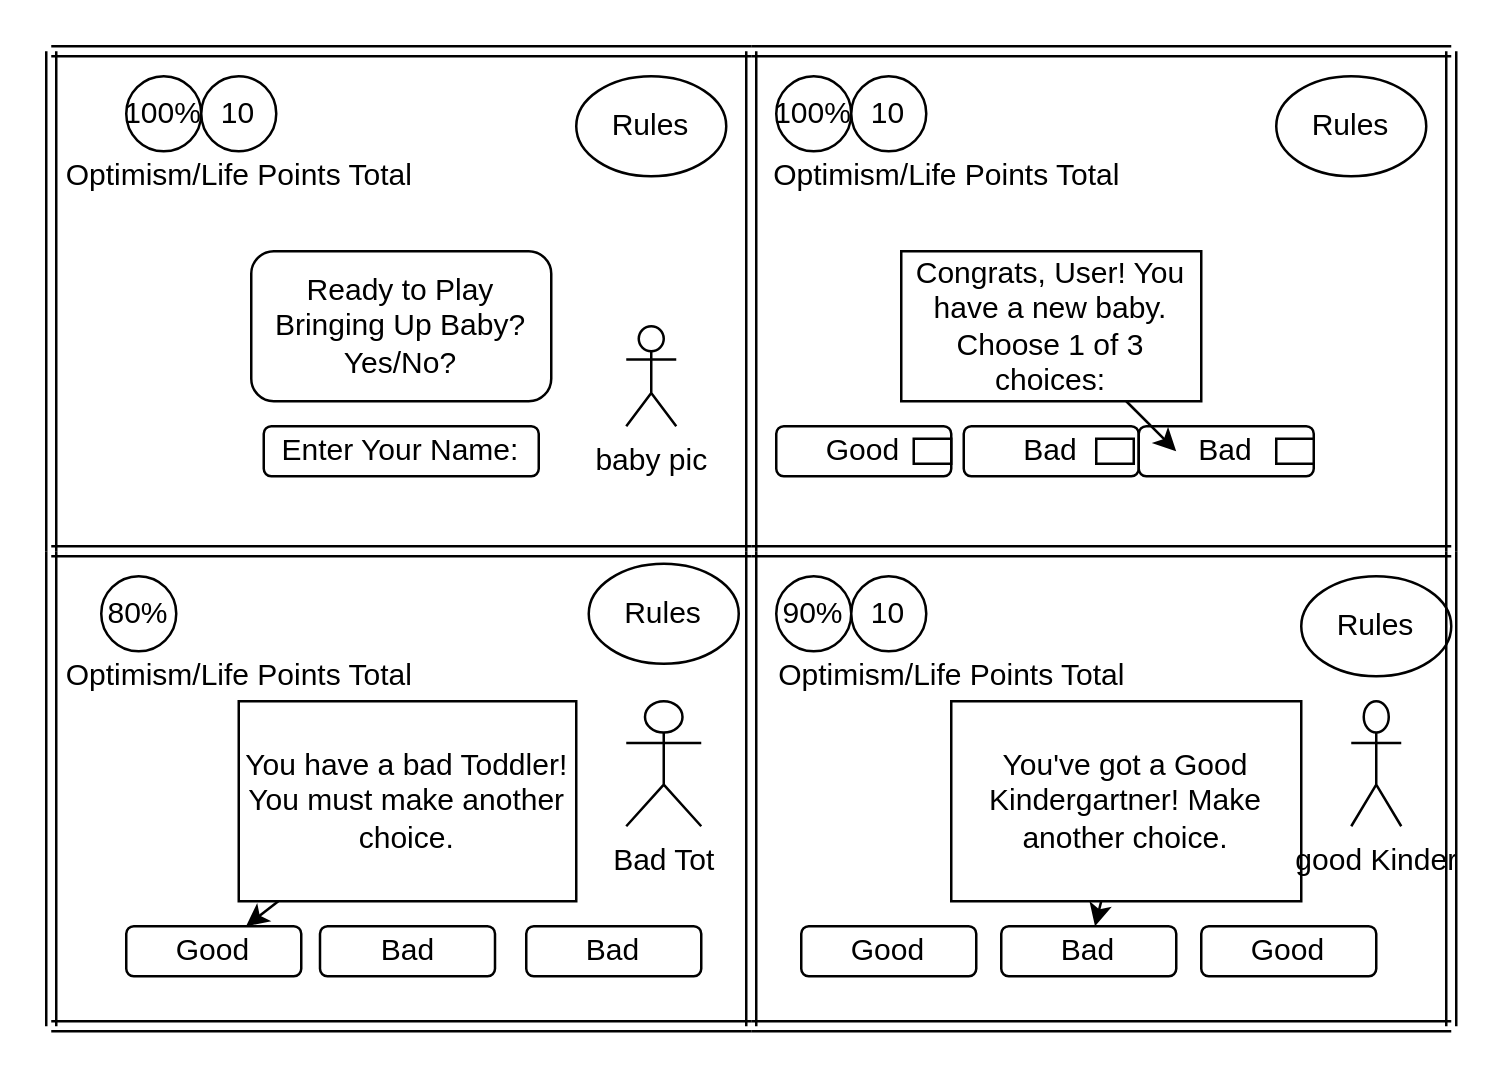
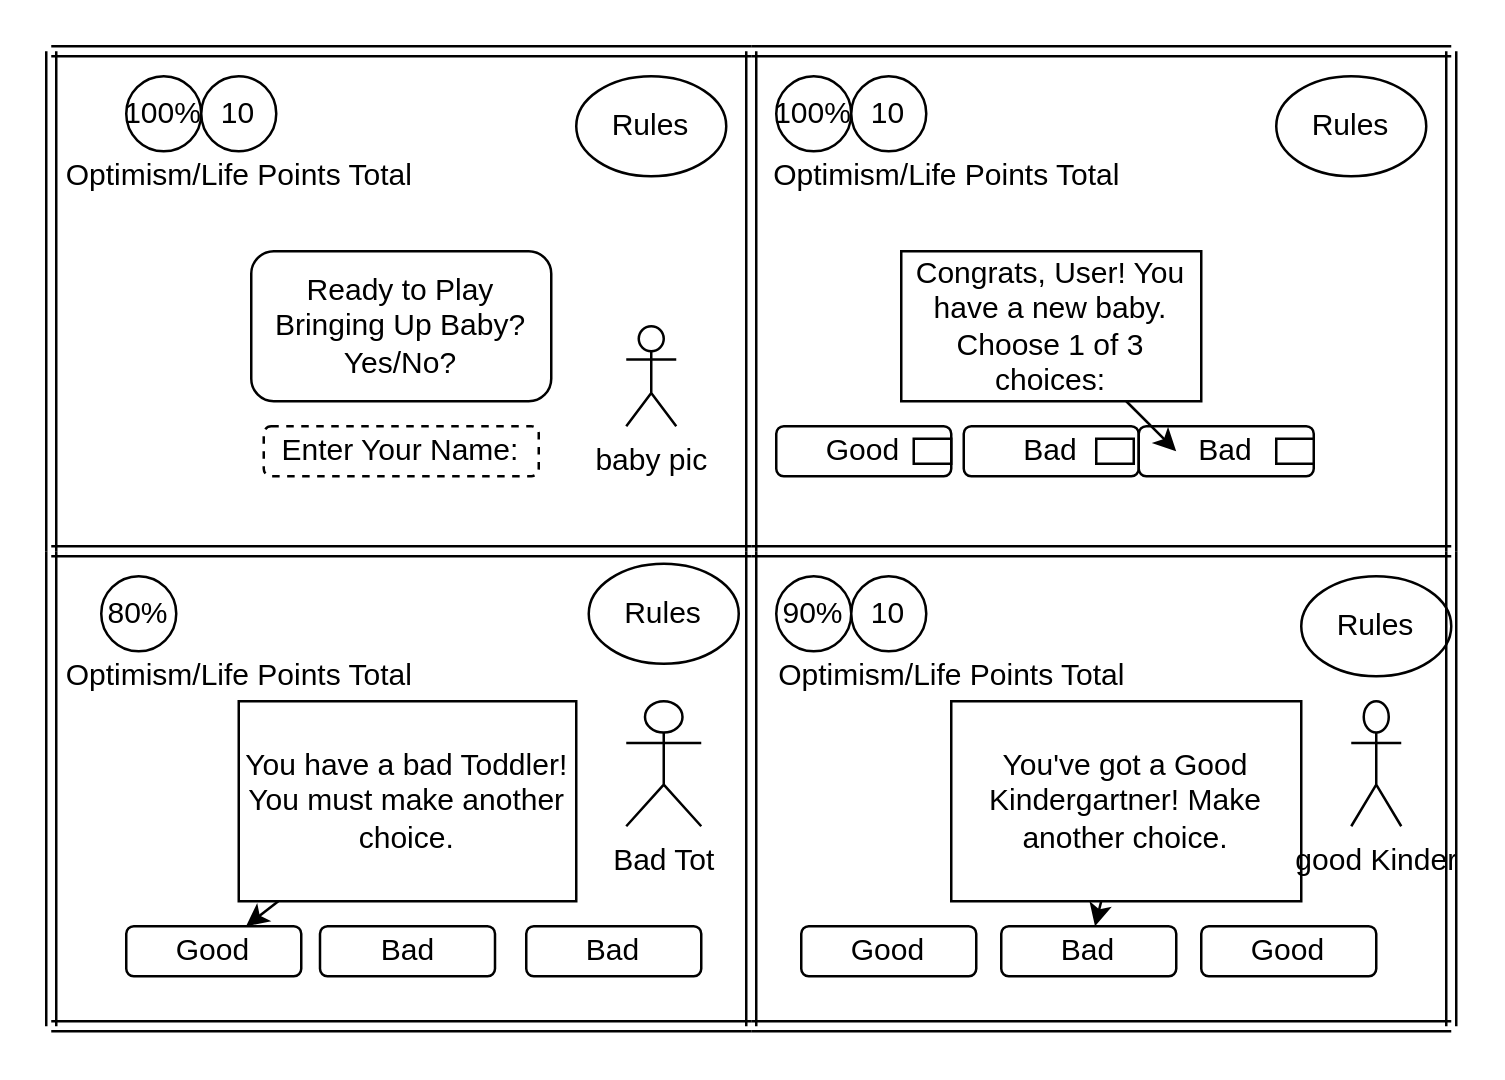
  <mxCell id="0" />
  <mxCell id="1" parent="0" />
  <mxCell id="2" value="&lt;div&gt;Ready to Play Bringing Up Baby?&lt;/div&gt;&lt;div&gt;Yes/No?&lt;br&gt;&lt;/div&gt;" style="whiteSpace=wrap;html=1;rounded=1;" vertex="1" parent="1"><mxGeometry x="100" y="100" width="120" height="60" as="geometry" /></mxCell>
  <mxCell id="3" value="100%" style="ellipse;whiteSpace=wrap;html=1;aspect=fixed;" vertex="1" parent="1"><mxGeometry x="50" y="30" width="30" height="30" as="geometry" /></mxCell>
  <mxCell id="4" value="10" style="ellipse;whiteSpace=wrap;html=1;aspect=fixed;" vertex="1" parent="1"><mxGeometry x="80" y="30" width="30" height="30" as="geometry" /></mxCell>
  <mxCell id="5" value="Optimism/Life Points Total" style="text;html=1;align=center;verticalAlign=middle;resizable=0;points=[];autosize=1;" vertex="1" parent="1"><mxGeometry y="60" width="150" height="20" as="geometry" x="20" /></mxCell>
  <mxCell id="6" value="" style="shape=link;html=1;" edge="1" parent="1"><mxGeometry width="100" relative="1" as="geometry"><mxPoint y="220" as="sourcePoint" x="20" /><mxPoint x="300" y="220" as="targetPoint" /></mxGeometry></mxCell>
  <mxCell id="7" value="" style="shape=link;html=1;" edge="1" parent="1"><mxGeometry width="100" relative="1" as="geometry"><mxPoint x="300" y="220" as="sourcePoint" /><mxPoint x="300" as="targetPoint" y="20" /></mxGeometry></mxCell>
  <mxCell id="8" value="" style="shape=link;html=1;" edge="1" parent="1"><mxGeometry width="100" relative="1" as="geometry"><mxPoint x="300" as="sourcePoint" y="20" /><mxPoint as="targetPoint" x="20" y="20" /></mxGeometry></mxCell>
  <mxCell id="9" value="" style="shape=link;html=1;" edge="1" parent="1"><mxGeometry width="100" relative="1" as="geometry"><mxPoint y="220" as="sourcePoint" x="20" /><mxPoint as="targetPoint" x="20" y="20" /></mxGeometry></mxCell>
  <mxCell id="10" value="baby pic" style="shape=umlActor;verticalLabelPosition=bottom;verticalAlign=top;html=1;outlineConnect=0;" vertex="1" parent="1"><mxGeometry x="250" y="130" width="20" height="40" as="geometry" /></mxCell>
  <mxCell id="11" value="100%" style="ellipse;whiteSpace=wrap;html=1;aspect=fixed;" vertex="1" parent="1"><mxGeometry x="310" y="30" width="30" height="30" as="geometry" /></mxCell>
  <mxCell id="12" value="10" style="ellipse;whiteSpace=wrap;html=1;aspect=fixed;" vertex="1" parent="1"><mxGeometry x="340" y="30" width="30" height="30" as="geometry" /></mxCell>
  <mxCell id="13" value="Congrats, User! You have a new baby. Choose 1 of 3 choices:" style="rounded=0;whiteSpace=wrap;html=1;" vertex="1" parent="1"><mxGeometry x="360" y="100" width="120" height="60" as="geometry" /></mxCell>
- <mxCell id="14" value="Enter Your Name:" style="rounded=1;whiteSpace=wrap;html=1;" vertex="1" parent="1"><mxGeometry x="105" y="170" width="110" height="20" as="geometry" /></mxCell>
+ <mxCell id="14" value="Enter Your Name:" style="rounded=1;whiteSpace=wrap;html=1;dashed=1;" vertex="1" parent="1"><mxGeometry x="105" y="170" width="110" height="20" as="geometry" /></mxCell>
  <mxCell id="15" value="Good" style="rounded=1;whiteSpace=wrap;html=1;" vertex="1" parent="1"><mxGeometry x="310" y="170" width="70" height="20" as="geometry" /></mxCell>
  <mxCell id="16" value="Bad" style="rounded=1;whiteSpace=wrap;html=1;" vertex="1" parent="1"><mxGeometry x="385" y="170" width="70" height="20" as="geometry" /></mxCell>
  <mxCell id="17" value="Bad" style="rounded=1;whiteSpace=wrap;html=1;" vertex="1" parent="1"><mxGeometry x="455" y="170" width="70" height="20" as="geometry" /></mxCell>
  <mxCell id="18" value="" style="endArrow=classic;html=1;exitX=0.75;exitY=1;exitDx=0;exitDy=0;entryX=0.214;entryY=0.5;entryDx=0;entryDy=0;entryPerimeter=0;" edge="1" parent="1" source="13" target="17"><mxGeometry width="50" height="50" relative="1" as="geometry"><mxPoint x="380" y="270" as="sourcePoint" /><mxPoint x="430" y="220" as="targetPoint" /></mxGeometry></mxCell>
  <mxCell id="19" value="" style="shape=link;html=1;" edge="1" parent="1"><mxGeometry width="100" relative="1" as="geometry"><mxPoint x="300" y="220" as="sourcePoint" /><mxPoint x="580" y="220" as="targetPoint" /></mxGeometry></mxCell>
  <mxCell id="20" value="" style="shape=link;html=1;" edge="1" parent="1"><mxGeometry width="100" relative="1" as="geometry"><mxPoint x="300" as="sourcePoint" y="20" /><mxPoint x="580" as="targetPoint" y="20" /></mxGeometry></mxCell>
  <mxCell id="21" value="" style="shape=link;html=1;" edge="1" parent="1"><mxGeometry width="100" relative="1" as="geometry"><mxPoint x="580" as="sourcePoint" y="20" /><mxPoint x="580" y="220" as="targetPoint" /></mxGeometry></mxCell>
  <mxCell id="22" value="" style="rounded=0;whiteSpace=wrap;html=1;" vertex="1" parent="1"><mxGeometry x="365" y="175" width="15" height="10" as="geometry" /></mxCell>
  <mxCell id="23" value="" style="rounded=0;whiteSpace=wrap;html=1;" vertex="1" parent="1"><mxGeometry x="438" y="175" width="15" height="10" as="geometry" /></mxCell>
  <mxCell id="24" value="" style="rounded=0;whiteSpace=wrap;html=1;" vertex="1" parent="1"><mxGeometry x="510" y="175" width="15" height="10" as="geometry" /></mxCell>
  <mxCell id="25" value="80%" style="ellipse;whiteSpace=wrap;html=1;aspect=fixed;" vertex="1" parent="1"><mxGeometry x="40" y="230" width="30" height="30" as="geometry" /></mxCell>
  <mxCell id="26" value="Optimism/Life Points Total" style="text;html=1;align=center;verticalAlign=middle;resizable=0;points=[];autosize=1;" vertex="1" parent="1"><mxGeometry x="303" y="60" width="150" height="20" as="geometry" /></mxCell>
  <mxCell id="27" value="Optimism/Life Points Total" style="text;html=1;align=center;verticalAlign=middle;resizable=0;points=[];autosize=1;" vertex="1" parent="1"><mxGeometry y="260" width="150" height="20" as="geometry" x="20" /></mxCell>
  <mxCell id="28" value="You have a bad Toddler! You must make another choice." style="rounded=0;whiteSpace=wrap;html=1;" vertex="1" parent="1"><mxGeometry x="95" y="280" width="135" height="80" as="geometry" /></mxCell>
  <mxCell id="29" value="Bad Tot" style="shape=umlActor;verticalLabelPosition=bottom;verticalAlign=top;html=1;outlineConnect=0;" vertex="1" parent="1"><mxGeometry x="250" y="280" width="30" height="50" as="geometry" /></mxCell>
  <mxCell id="30" value="Good" style="rounded=1;whiteSpace=wrap;html=1;" vertex="1" parent="1"><mxGeometry x="50" y="370" width="70" height="20" as="geometry" /></mxCell>
  <mxCell id="31" value="Bad" style="rounded=1;whiteSpace=wrap;html=1;" vertex="1" parent="1"><mxGeometry x="127.5" y="370" width="70" height="20" as="geometry" /></mxCell>
  <mxCell id="32" value="Bad" style="rounded=1;whiteSpace=wrap;html=1;" vertex="1" parent="1"><mxGeometry x="210" y="370" width="70" height="20" as="geometry" /></mxCell>
  <mxCell id="33" value="" style="endArrow=classic;html=1;" edge="1" parent="1" source="28" target="30"><mxGeometry width="50" height="50" relative="1" as="geometry"><mxPoint x="380" y="270" as="sourcePoint" /><mxPoint x="430" y="220" as="targetPoint" /></mxGeometry></mxCell>
  <mxCell id="34" value="" style="shape=link;html=1;" edge="1" parent="1"><mxGeometry width="100" relative="1" as="geometry"><mxPoint x="300" y="220" as="sourcePoint" /><mxPoint x="300" y="410" as="targetPoint" /></mxGeometry></mxCell>
  <mxCell id="35" value="" style="shape=link;html=1;" edge="1" parent="1"><mxGeometry width="100" relative="1" as="geometry"><mxPoint y="220" as="sourcePoint" x="20" /><mxPoint y="410" as="targetPoint" x="20" /></mxGeometry></mxCell>
  <mxCell id="36" value="" style="shape=link;html=1;" edge="1" parent="1"><mxGeometry width="100" relative="1" as="geometry"><mxPoint y="410" as="sourcePoint" x="20" /><mxPoint x="300" y="410" as="targetPoint" /></mxGeometry></mxCell>
  <mxCell id="37" value="Rules" style="ellipse;whiteSpace=wrap;html=1;" vertex="1" parent="1"><mxGeometry x="230" y="30" width="60" height="40" as="geometry" /></mxCell>
  <mxCell id="38" value="Rules" style="ellipse;whiteSpace=wrap;html=1;" vertex="1" parent="1"><mxGeometry x="510" y="30" width="60" height="40" as="geometry" /></mxCell>
  <mxCell id="39" value="Rules" style="ellipse;whiteSpace=wrap;html=1;" vertex="1" parent="1"><mxGeometry x="235" y="225" width="60" height="40" as="geometry" /></mxCell>
  <mxCell id="40" value="90%" style="ellipse;whiteSpace=wrap;html=1;aspect=fixed;" vertex="1" parent="1"><mxGeometry x="310" y="230" width="30" height="30" as="geometry" /></mxCell>
  <mxCell id="41" value="10" style="ellipse;whiteSpace=wrap;html=1;aspect=fixed;" vertex="1" parent="1"><mxGeometry x="340" y="230" width="30" height="30" as="geometry" /></mxCell>
  <mxCell id="42" value="Optimism/Life Points Total" style="text;html=1;align=center;verticalAlign=middle;resizable=0;points=[];autosize=1;" vertex="1" parent="1"><mxGeometry x="305" y="260" width="150" height="20" as="geometry" /></mxCell>
  <mxCell id="43" value="Rules" style="ellipse;whiteSpace=wrap;html=1;" vertex="1" parent="1"><mxGeometry x="520" y="230" width="60" height="40" as="geometry" /></mxCell>
  <mxCell id="44" value="You've got a Good Kindergartner! Make another choice." style="rounded=0;whiteSpace=wrap;html=1;" vertex="1" parent="1"><mxGeometry x="380" y="280" width="140" height="80" as="geometry" /></mxCell>
  <mxCell id="45" value="Good" style="rounded=1;whiteSpace=wrap;html=1;" vertex="1" parent="1"><mxGeometry x="480" y="370" width="70" height="20" as="geometry" /></mxCell>
  <mxCell id="46" value="Bad" style="rounded=1;whiteSpace=wrap;html=1;" vertex="1" parent="1"><mxGeometry x="400" y="370" width="70" height="20" as="geometry" /></mxCell>
  <mxCell id="47" value="Good" style="rounded=1;whiteSpace=wrap;html=1;" vertex="1" parent="1"><mxGeometry x="320" y="370" width="70" height="20" as="geometry" /></mxCell>
  <mxCell id="48" value="" style="endArrow=classic;html=1;" edge="1" parent="1" source="44" target="46"><mxGeometry width="50" height="50" relative="1" as="geometry"><mxPoint x="380" y="270" as="sourcePoint" /><mxPoint x="430" y="220" as="targetPoint" /></mxGeometry></mxCell>
  <mxCell id="49" value="good Kinder" style="shape=umlActor;verticalLabelPosition=bottom;verticalAlign=top;html=1;outlineConnect=0;" vertex="1" parent="1"><mxGeometry x="540" y="280" width="20" height="50" as="geometry" /></mxCell>
  <mxCell id="50" value="" style="shape=link;html=1;" edge="1" parent="1"><mxGeometry width="100" relative="1" as="geometry"><mxPoint x="300" y="410" as="sourcePoint" /><mxPoint x="580" y="410" as="targetPoint" /></mxGeometry></mxCell>
  <mxCell id="51" value="" style="shape=link;html=1;" edge="1" parent="1"><mxGeometry width="100" relative="1" as="geometry"><mxPoint x="580" y="410" as="sourcePoint" /><mxPoint x="580" y="220" as="targetPoint" /></mxGeometry></mxCell>
